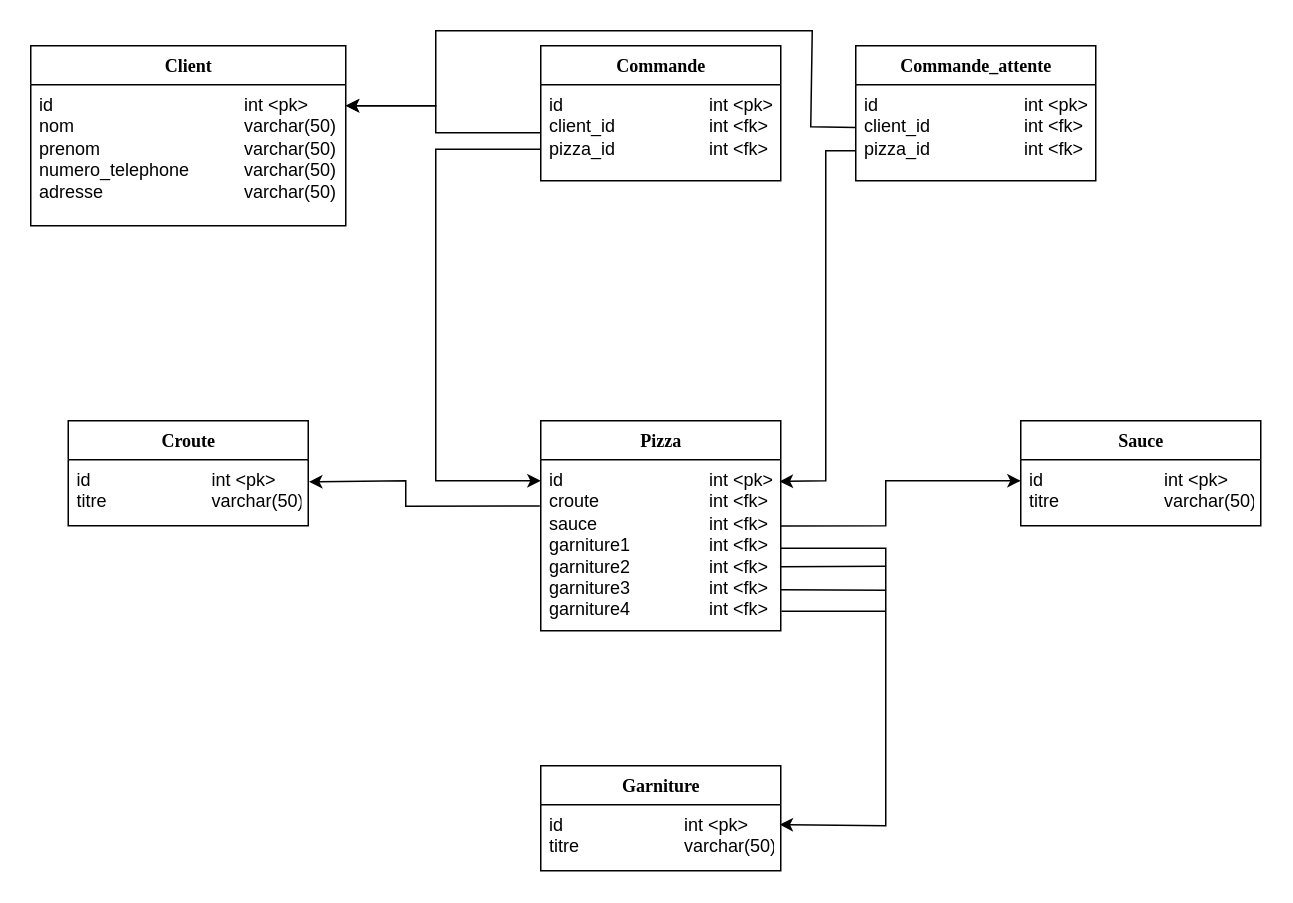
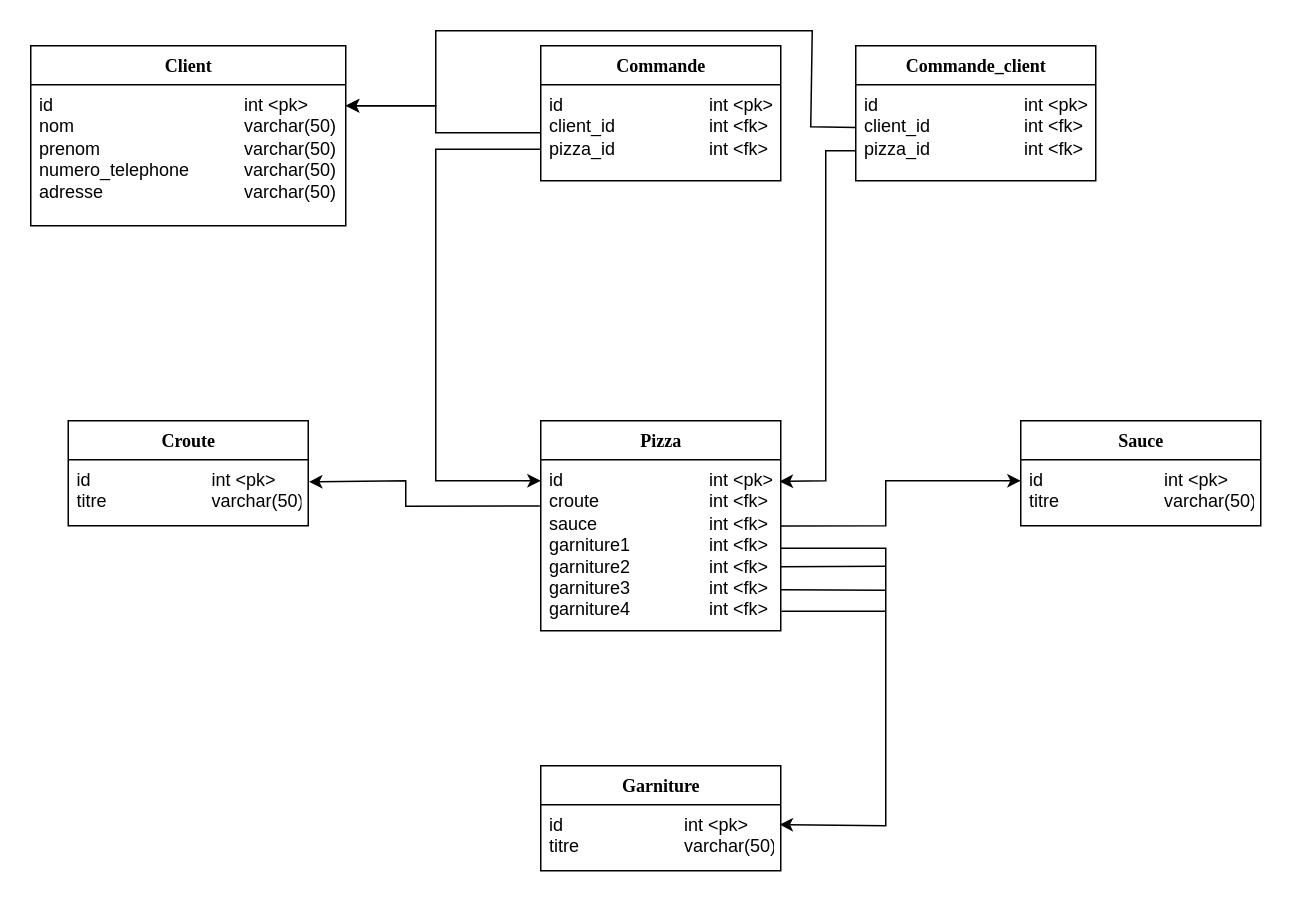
  <mxCell id="0" />
  <mxCell id="1" parent="0" />
  <mxCell id="2" value="Client" style="swimlane;html=1;fontStyle=1;align=center;verticalAlign=top;childLayout=stackLayout;horizontal=1;startSize=26;horizontalStack=0;resizeParent=1;resizeLast=0;collapsible=1;marginBottom=0;swimlaneFillColor=#ffffff;rounded=0;shadow=0;comic=0;labelBackgroundColor=none;strokeWidth=1;fillColor=none;fontFamily=Verdana;fontSize=12" parent="1" vertex="1"><mxGeometry x="20" y="30" width="210" height="120" as="geometry" /></mxCell>
  <mxCell id="3" value="id&lt;span style=&quot;white-space: pre;&quot;&gt;&#09;&lt;/span&gt;&lt;span style=&quot;white-space: pre;&quot;&gt;&#09;&lt;/span&gt;&lt;span style=&quot;white-space: pre;&quot;&gt;&#09;&lt;/span&gt;&lt;span style=&quot;white-space: pre;&quot;&gt;&#09;&lt;/span&gt;&lt;span style=&quot;white-space: pre;&quot;&gt;&#09;&lt;/span&gt;&amp;nbsp;int &amp;lt;pk&amp;gt;&lt;div&gt;nom&lt;span style=&quot;white-space: pre;&quot;&gt;&#09;&lt;/span&gt;&lt;span style=&quot;white-space: pre;&quot;&gt;&#09;&lt;/span&gt;&lt;span style=&quot;white-space: pre;&quot;&gt;&#09;&lt;/span&gt;&lt;span style=&quot;white-space: pre;&quot;&gt;&#09;&lt;/span&gt;&lt;span style=&quot;white-space: pre;&quot;&gt;&#09;&lt;/span&gt;&amp;nbsp;varchar(50)&lt;/div&gt;&lt;div&gt;prenom&lt;span style=&quot;white-space: pre;&quot;&gt;&#09;&lt;/span&gt;&lt;span style=&quot;white-space: pre;&quot;&gt;&#09;&lt;/span&gt;&lt;span style=&quot;white-space: pre;&quot;&gt;&#09;&lt;/span&gt;&lt;span style=&quot;white-space: pre;&quot;&gt;&#09;&lt;/span&gt;&amp;nbsp;varchar(50)&lt;/div&gt;&lt;div&gt;numero_telephone&lt;span style=&quot;white-space: pre;&quot;&gt;&#09;&lt;/span&gt;&amp;nbsp;&lt;span style=&quot;white-space: pre;&quot;&gt;&#09;&lt;/span&gt;&amp;nbsp;varchar(50)&lt;/div&gt;&lt;div&gt;adresse&lt;span style=&quot;white-space: pre;&quot;&gt;&#09;&lt;/span&gt;&lt;span style=&quot;white-space: pre;&quot;&gt;&#09;&lt;/span&gt;&lt;span style=&quot;white-space: pre;&quot;&gt;&#09;&lt;/span&gt;&lt;span style=&quot;white-space: pre;&quot;&gt;&#09;&lt;/span&gt;&amp;nbsp;varchar(50)&lt;/div&gt;" style="text;html=1;strokeColor=none;fillColor=none;align=left;verticalAlign=top;spacingLeft=4;spacingRight=4;whiteSpace=wrap;overflow=hidden;rotatable=0;points=[[0,0.5],[1,0.5]];portConstraint=eastwest;" parent="2" vertex="1"><mxGeometry y="26" width="210" height="94" as="geometry" /></mxCell>
  <mxCell id="4" value="Pizza" style="swimlane;html=1;fontStyle=1;align=center;verticalAlign=top;childLayout=stackLayout;horizontal=1;startSize=26;horizontalStack=0;resizeParent=1;resizeLast=0;collapsible=1;marginBottom=0;swimlaneFillColor=#ffffff;rounded=0;shadow=0;comic=0;labelBackgroundColor=none;strokeWidth=1;fillColor=none;fontFamily=Verdana;fontSize=12" parent="1" vertex="1"><mxGeometry x="360" y="280" width="160" height="140" as="geometry" /></mxCell>
  <mxCell id="5" value="id&lt;span style=&quot;white-space: pre;&quot;&gt;&#09;&lt;/span&gt;&lt;span style=&quot;white-space: pre;&quot;&gt;&#09;&lt;/span&gt;&lt;span style=&quot;white-space: pre;&quot;&gt;&#09;&lt;/span&gt;&lt;span style=&quot;white-space: pre;&quot;&gt;&#09;&lt;/span&gt;int &amp;lt;pk&amp;gt;&lt;div&gt;croute&lt;span style=&quot;white-space: pre;&quot;&gt;&#09;&lt;/span&gt;&lt;span style=&quot;white-space: pre;&quot;&gt;&#09;&lt;/span&gt;&lt;span style=&quot;white-space: pre;&quot;&gt;&#09;&lt;/span&gt;int &amp;lt;fk&amp;gt;&lt;/div&gt;&lt;div&gt;sauce&lt;span style=&quot;white-space: pre;&quot;&gt;&#09;&lt;/span&gt;&lt;span style=&quot;white-space: pre;&quot;&gt;&#09;&lt;/span&gt;&lt;span style=&quot;white-space: pre;&quot;&gt;&#09;&lt;/span&gt;int &amp;lt;fk&amp;gt;&lt;/div&gt;&lt;div&gt;garniture1&lt;span style=&quot;white-space: pre;&quot;&gt;&#09;&lt;/span&gt;&lt;span style=&quot;white-space: pre;&quot;&gt;&#09;&lt;/span&gt;int &amp;lt;fk&amp;gt;&lt;/div&gt;&lt;div&gt;garniture2&lt;span style=&quot;white-space: pre;&quot;&gt;&#09;&lt;/span&gt;&lt;span style=&quot;white-space: pre;&quot;&gt;&#09;&lt;/span&gt;int &amp;lt;fk&amp;gt;&lt;/div&gt;&lt;div&gt;garniture3&lt;span style=&quot;white-space: pre;&quot;&gt;&#09;&lt;/span&gt;&lt;span style=&quot;white-space: pre;&quot;&gt;&#09;&lt;/span&gt;int &amp;lt;fk&amp;gt;&lt;/div&gt;&lt;div&gt;garniture4&lt;span style=&quot;white-space: pre;&quot;&gt;&#09;&lt;/span&gt;&lt;span style=&quot;white-space: pre;&quot;&gt;&#09;&lt;/span&gt;int &amp;lt;fk&amp;gt;&lt;/div&gt;" style="text;html=1;strokeColor=none;fillColor=none;align=left;verticalAlign=top;spacingLeft=4;spacingRight=4;whiteSpace=wrap;overflow=hidden;rotatable=0;points=[[0,0.5],[1,0.5]];portConstraint=eastwest;" parent="4" vertex="1"><mxGeometry y="26" width="160" height="114" as="geometry" /></mxCell>
  <mxCell id="6" value="Commande" style="swimlane;html=1;fontStyle=1;align=center;verticalAlign=top;childLayout=stackLayout;horizontal=1;startSize=26;horizontalStack=0;resizeParent=1;resizeLast=0;collapsible=1;marginBottom=0;swimlaneFillColor=#ffffff;rounded=0;shadow=0;comic=0;labelBackgroundColor=none;strokeWidth=1;fillColor=none;fontFamily=Verdana;fontSize=12" parent="1" vertex="1"><mxGeometry x="360" y="30" width="160" height="90" as="geometry" /></mxCell>
  <mxCell id="7" value="&lt;div&gt;id&lt;span style=&quot;white-space: pre;&quot;&gt;&#09;&lt;/span&gt;&lt;span style=&quot;white-space: pre;&quot;&gt;&#09;&lt;/span&gt;&lt;span style=&quot;white-space: pre;&quot;&gt;&#09;&lt;/span&gt;&lt;span style=&quot;white-space: pre;&quot;&gt;&#09;&lt;/span&gt;int &amp;lt;pk&amp;gt;&lt;/div&gt;client_id&lt;span style=&quot;white-space: pre;&quot;&gt;&#09;&lt;/span&gt;&lt;span style=&quot;white-space: pre;&quot;&gt;&#09;&lt;/span&gt;&lt;span style=&quot;white-space: pre;&quot;&gt;&#09;&lt;/span&gt;int &amp;lt;fk&amp;gt;&lt;div&gt;pizza_id&lt;span style=&quot;white-space: pre;&quot;&gt;&#09;&lt;/span&gt;&lt;span style=&quot;white-space: pre;&quot;&gt;&#09;&lt;/span&gt;&lt;span style=&quot;white-space: pre;&quot;&gt;&#09;&lt;/span&gt;int &amp;lt;fk&amp;gt;&lt;br&gt;&lt;div&gt;&lt;br&gt;&lt;/div&gt;&lt;/div&gt;" style="text;html=1;strokeColor=none;fillColor=none;align=left;verticalAlign=top;spacingLeft=4;spacingRight=4;whiteSpace=wrap;overflow=hidden;rotatable=0;points=[[0,0.5],[1,0.5]];portConstraint=eastwest;" parent="6" vertex="1"><mxGeometry y="26" width="160" height="64" as="geometry" /></mxCell>
  <mxCell id="8" value="Croute" style="swimlane;html=1;fontStyle=1;align=center;verticalAlign=top;childLayout=stackLayout;horizontal=1;startSize=26;horizontalStack=0;resizeParent=1;resizeLast=0;collapsible=1;marginBottom=0;swimlaneFillColor=#ffffff;rounded=0;shadow=0;comic=0;labelBackgroundColor=none;strokeWidth=1;fillColor=none;fontFamily=Verdana;fontSize=12" parent="1" vertex="1"><mxGeometry x="45" y="280" width="160" height="70" as="geometry" /></mxCell>
  <mxCell id="9" value="id&lt;span style=&quot;white-space: pre;&quot;&gt;&#09;&lt;/span&gt;&lt;span style=&quot;white-space: pre;&quot;&gt;&#09;&lt;/span&gt;&lt;span style=&quot;white-space: pre;&quot;&gt;&#09;&lt;/span&gt;&amp;nbsp; &amp;nbsp;int &amp;lt;pk&amp;gt;&lt;div&gt;titre&lt;span style=&quot;white-space: pre;&quot;&gt;&#09;&lt;/span&gt;&lt;span style=&quot;white-space: pre;&quot;&gt;&#09;&lt;/span&gt;&lt;span style=&quot;white-space: pre;&quot;&gt;&#09;   varchar(50)&lt;/span&gt;&lt;/div&gt;" style="text;html=1;strokeColor=none;fillColor=none;align=left;verticalAlign=top;spacingLeft=4;spacingRight=4;whiteSpace=wrap;overflow=hidden;rotatable=0;points=[[0,0.5],[1,0.5]];portConstraint=eastwest;" parent="8" vertex="1"><mxGeometry y="26" width="160" height="44" as="geometry" /></mxCell>
  <mxCell id="10" value="Sauce" style="swimlane;html=1;fontStyle=1;align=center;verticalAlign=top;childLayout=stackLayout;horizontal=1;startSize=26;horizontalStack=0;resizeParent=1;resizeLast=0;collapsible=1;marginBottom=0;swimlaneFillColor=#ffffff;rounded=0;shadow=0;comic=0;labelBackgroundColor=none;strokeWidth=1;fillColor=none;fontFamily=Verdana;fontSize=12" parent="1" vertex="1"><mxGeometry x="680" y="280" width="160" height="70" as="geometry" /></mxCell>
  <mxCell id="11" value="id&lt;span style=&quot;white-space: pre;&quot;&gt;&#09;&lt;/span&gt;&lt;span style=&quot;white-space: pre;&quot;&gt;&#09;&lt;/span&gt;&lt;span style=&quot;white-space: pre;&quot;&gt;&#09;&lt;/span&gt;&amp;nbsp; &amp;nbsp;int &amp;lt;pk&amp;gt;&lt;div&gt;titre&lt;span style=&quot;white-space: pre;&quot;&gt;&#09;&lt;/span&gt;&lt;span style=&quot;white-space: pre;&quot;&gt;&#09;&lt;/span&gt;&lt;span style=&quot;white-space: pre;&quot;&gt;&#09;   varchar(50)&lt;/span&gt;&lt;/div&gt;" style="text;html=1;strokeColor=none;fillColor=none;align=left;verticalAlign=top;spacingLeft=4;spacingRight=4;whiteSpace=wrap;overflow=hidden;rotatable=0;points=[[0,0.5],[1,0.5]];portConstraint=eastwest;" parent="10" vertex="1"><mxGeometry y="26" width="160" height="44" as="geometry" /></mxCell>
  <mxCell id="12" value="Garniture" style="swimlane;html=1;fontStyle=1;align=center;verticalAlign=top;childLayout=stackLayout;horizontal=1;startSize=26;horizontalStack=0;resizeParent=1;resizeLast=0;collapsible=1;marginBottom=0;swimlaneFillColor=#ffffff;rounded=0;shadow=0;comic=0;labelBackgroundColor=none;strokeWidth=1;fillColor=none;fontFamily=Verdana;fontSize=12" parent="1" vertex="1"><mxGeometry x="360" y="510" width="160" height="70" as="geometry" /></mxCell>
  <mxCell id="13" value="id&lt;span style=&quot;white-space: pre;&quot;&gt;&#09;&lt;/span&gt;&lt;span style=&quot;white-space: pre;&quot;&gt;&#09;&lt;/span&gt;&lt;span style=&quot;white-space: pre;&quot;&gt;&#09;&lt;/span&gt;&amp;nbsp; &amp;nbsp;int &amp;lt;pk&amp;gt;&lt;div&gt;titre&lt;span style=&quot;white-space: pre;&quot;&gt;&#09;&lt;/span&gt;&lt;span style=&quot;white-space: pre;&quot;&gt;&#09;&lt;/span&gt;&lt;span style=&quot;white-space: pre;&quot;&gt;&#09;   varchar(50)&lt;/span&gt;&lt;/div&gt;" style="text;html=1;strokeColor=none;fillColor=none;align=left;verticalAlign=top;spacingLeft=4;spacingRight=4;whiteSpace=wrap;overflow=hidden;rotatable=0;points=[[0,0.5],[1,0.5]];portConstraint=eastwest;" parent="12" vertex="1"><mxGeometry y="26" width="160" height="44" as="geometry" /></mxCell>
- <mxCell id="14" value="Commande_attente" style="swimlane;html=1;fontStyle=1;align=center;verticalAlign=top;childLayout=stackLayout;horizontal=1;startSize=26;horizontalStack=0;resizeParent=1;resizeLast=0;collapsible=1;marginBottom=0;swimlaneFillColor=#ffffff;rounded=0;shadow=0;comic=0;labelBackgroundColor=none;strokeWidth=1;fillColor=none;fontFamily=Verdana;fontSize=12" parent="1" vertex="1"><mxGeometry x="570" y="30" width="160" height="90" as="geometry" /></mxCell>
+ <mxCell id="14" value="Commande_client" style="swimlane;html=1;fontStyle=1;align=center;verticalAlign=top;childLayout=stackLayout;horizontal=1;startSize=26;horizontalStack=0;resizeParent=1;resizeLast=0;collapsible=1;marginBottom=0;swimlaneFillColor=#ffffff;rounded=0;shadow=0;comic=0;labelBackgroundColor=none;strokeWidth=1;fillColor=none;fontFamily=Verdana;fontSize=12" parent="1" vertex="1"><mxGeometry x="570" y="30" width="160" height="90" as="geometry" /></mxCell>
  <mxCell id="15" value="&lt;div&gt;id&lt;span style=&quot;white-space: pre;&quot;&gt;&#09;&lt;/span&gt;&lt;span style=&quot;white-space: pre;&quot;&gt;&#09;&lt;/span&gt;&lt;span style=&quot;white-space: pre;&quot;&gt;&#09;&lt;/span&gt;&lt;span style=&quot;white-space: pre;&quot;&gt;&#09;&lt;/span&gt;int &amp;lt;pk&amp;gt;&lt;/div&gt;client_id&lt;span style=&quot;white-space: pre;&quot;&gt;&#09;&lt;/span&gt;&lt;span style=&quot;white-space: pre;&quot;&gt;&#09;&lt;/span&gt;&lt;span style=&quot;white-space: pre;&quot;&gt;&#09;&lt;/span&gt;int &amp;lt;fk&amp;gt;&lt;div&gt;pizza_id&lt;span style=&quot;white-space: pre;&quot;&gt;&#09;&lt;/span&gt;&lt;span style=&quot;white-space: pre;&quot;&gt;&#09;&lt;/span&gt;&lt;span style=&quot;white-space: pre;&quot;&gt;&#09;&lt;/span&gt;int &amp;lt;fk&amp;gt;&lt;br&gt;&lt;div&gt;&lt;br&gt;&lt;/div&gt;&lt;/div&gt;" style="text;html=1;strokeColor=none;fillColor=none;align=left;verticalAlign=top;spacingLeft=4;spacingRight=4;whiteSpace=wrap;overflow=hidden;rotatable=0;points=[[0,0.5],[1,0.5]];portConstraint=eastwest;" parent="14" vertex="1"><mxGeometry y="26" width="160" height="64" as="geometry" /></mxCell>
  <mxCell id="16" value="" style="endArrow=classic;html=1;rounded=0;exitX=0;exitY=0.5;exitDx=0;exitDy=0;" edge="1" parent="1" source="7"><mxGeometry width="50" height="50" relative="1" as="geometry"><mxPoint x="300" y="110" as="sourcePoint" /><mxPoint x="230" y="70" as="targetPoint" /><Array as="points"><mxPoint x="290" y="88" /><mxPoint x="290" y="70" /></Array></mxGeometry></mxCell>
  <mxCell id="17" value="" style="endArrow=classic;html=1;rounded=0;exitX=0;exitY=0.5;exitDx=0;exitDy=0;entryX=0;entryY=0.123;entryDx=0;entryDy=0;entryPerimeter=0;" edge="1" parent="1" target="5"><mxGeometry width="50" height="50" relative="1" as="geometry"><mxPoint x="360" y="99" as="sourcePoint" /><mxPoint x="230" y="81" as="targetPoint" /><Array as="points"><mxPoint x="290" y="99" /><mxPoint x="290" y="320" /></Array></mxGeometry></mxCell>
  <mxCell id="18" value="" style="endArrow=classic;html=1;rounded=0;exitX=-0.004;exitY=0.27;exitDx=0;exitDy=0;exitPerimeter=0;entryX=1.003;entryY=0.335;entryDx=0;entryDy=0;entryPerimeter=0;" edge="1" parent="1" source="5" target="9"><mxGeometry width="50" height="50" relative="1" as="geometry"><mxPoint x="360" y="350" as="sourcePoint" /><mxPoint x="230" y="332" as="targetPoint" /><Array as="points"><mxPoint x="270" y="337" /><mxPoint x="270" y="320" /></Array></mxGeometry></mxCell>
  <mxCell id="19" value="" style="endArrow=classic;html=1;rounded=0;exitX=1.001;exitY=0.387;exitDx=0;exitDy=0;exitPerimeter=0;" edge="1" parent="1" source="5"><mxGeometry width="50" height="50" relative="1" as="geometry"><mxPoint x="674" y="350" as="sourcePoint" /><mxPoint x="680" y="320" as="targetPoint" /><Array as="points"><mxPoint x="590" y="350" /><mxPoint x="590" y="320" /></Array></mxGeometry></mxCell>
  <mxCell id="20" value="" style="endArrow=classic;html=1;rounded=0;exitX=1.001;exitY=0.387;exitDx=0;exitDy=0;exitPerimeter=0;entryX=0.995;entryY=0.3;entryDx=0;entryDy=0;entryPerimeter=0;" edge="1" parent="1" target="13"><mxGeometry width="50" height="50" relative="1" as="geometry"><mxPoint x="520" y="365" as="sourcePoint" /><mxPoint x="680" y="335" as="targetPoint" /><Array as="points"><mxPoint x="590" y="365" /><mxPoint x="590" y="550" /></Array></mxGeometry></mxCell>
  <mxCell id="21" value="" style="endArrow=none;html=1;rounded=0;exitX=0.999;exitY=0.625;exitDx=0;exitDy=0;exitPerimeter=0;" edge="1" parent="1" source="5"><mxGeometry width="50" height="50" relative="1" as="geometry"><mxPoint x="520" y="375.198" as="sourcePoint" /><mxPoint x="590" y="377" as="targetPoint" /></mxGeometry></mxCell>
  <mxCell id="22" value="" style="endArrow=none;html=1;rounded=0;exitX=1;exitY=0.76;exitDx=0;exitDy=0;exitPerimeter=0;" edge="1" parent="1" source="5"><mxGeometry width="50" height="50" relative="1" as="geometry"><mxPoint x="520" y="390" as="sourcePoint" /><mxPoint x="590" y="393" as="targetPoint" /></mxGeometry></mxCell>
  <mxCell id="23" value="" style="endArrow=none;html=1;rounded=0;exitX=1.003;exitY=0.886;exitDx=0;exitDy=0;exitPerimeter=0;" edge="1" parent="1" source="5"><mxGeometry width="50" height="50" relative="1" as="geometry"><mxPoint x="520" y="410" as="sourcePoint" /><mxPoint x="590" y="407" as="targetPoint" /></mxGeometry></mxCell>
  <mxCell id="24" value="" style="endArrow=classic;html=1;rounded=0;exitX=0;exitY=0.5;exitDx=0;exitDy=0;entryX=0.995;entryY=0.127;entryDx=0;entryDy=0;entryPerimeter=0;" edge="1" parent="1" target="5"><mxGeometry width="50" height="50" relative="1" as="geometry"><mxPoint x="570" y="100" as="sourcePoint" /><mxPoint x="570" y="321" as="targetPoint" /><Array as="points"><mxPoint x="550" y="100" /><mxPoint x="550" y="320" /></Array></mxGeometry></mxCell>
  <mxCell id="25" value="" style="endArrow=classic;html=1;rounded=0;exitX=0;exitY=0.444;exitDx=0;exitDy=0;exitPerimeter=0;" edge="1" parent="1" source="15"><mxGeometry width="50" height="50" relative="1" as="geometry"><mxPoint x="561" y="80" as="sourcePoint" /><mxPoint x="230" y="70" as="targetPoint" /><Array as="points"><mxPoint x="540" y="84" /><mxPoint x="541" y="20" /><mxPoint x="290" y="20" /><mxPoint x="290" y="70" /></Array></mxGeometry></mxCell>
